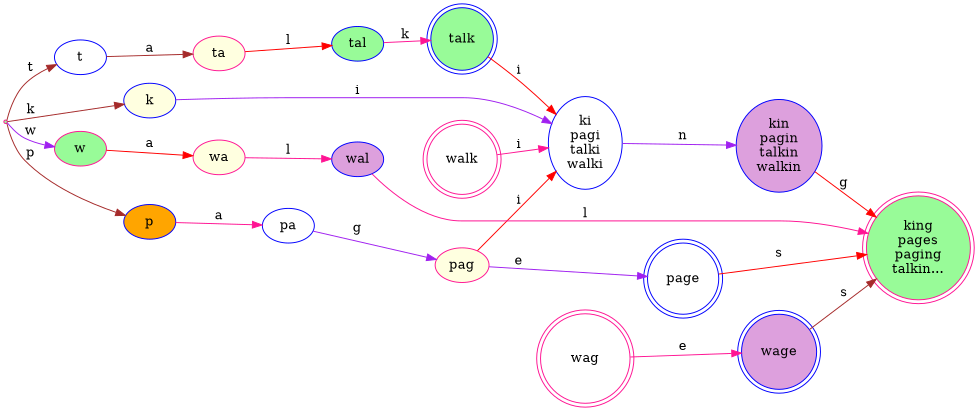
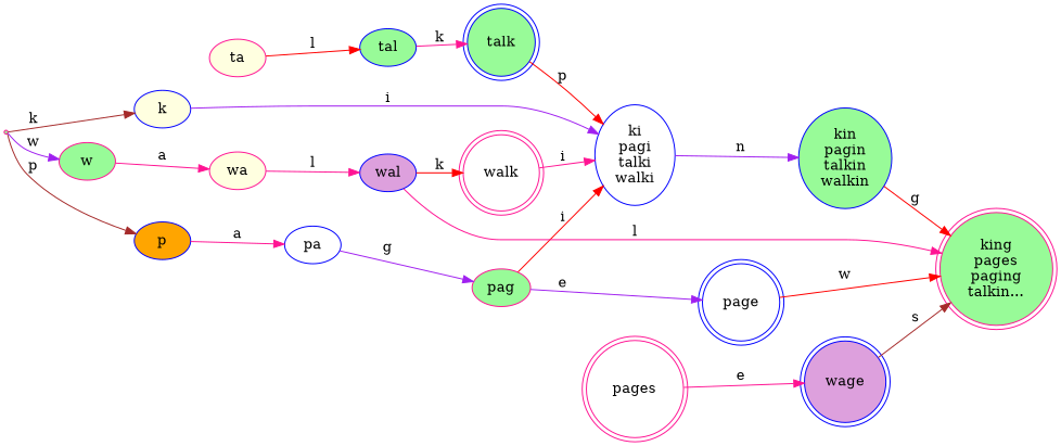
  digraph {
    rankdir=LR
    node [color=blue fillcolor=white shape=ellipse style=filled]
    edge [color=red]
    10258 [color=deeppink fillcolor=palegreen shape=point]
    n2 [fillcolor=lightyellow label=k]
    n3 [fillcolor=orange label=p]
-   n4 [label=t]
    n5 [color=deeppink fillcolor=palegreen label=w]
    n6 [label="ki\npagi\ntalki\nwalki"]
    n7 [label=pa]
    n8 [color=deeppink fillcolor=lightyellow label=ta]
    n9 [color=deeppink fillcolor=lightyellow label=wa]
-   n10 [fillcolor=plum label="kin\npagin\ntalkin\nwalkin"]
+   n10 [fillcolor=palegreen label="kin\npagin\ntalkin\nwalkin"]
    n11 [color=deeppink fillcolor=palegreen label="king\npages\npaging\ntalkin..." shape=doublecircle]
-   n12 [color=deeppink fillcolor=lightyellow label=pag]
+   n12 [color=deeppink fillcolor=palegreen label=pag]
    n13 [label=page shape=doublecircle]
    n14 [fillcolor=palegreen label=tal]
    n15 [fillcolor=palegreen label=talk shape=doublecircle]
    n16 [fillcolor=plum label=wal]
-   n17 [color=deeppink label=wag shape=doublecircle]
+   n17 [color=deeppink label=pages shape=doublecircle]
    n18 [fillcolor=plum label=wage shape=doublecircle]
    n19 [color=deeppink label=walk shape=doublecircle]
    10258 -> n2 [color=brown label=k]
    10258 -> n3 [color=brown label=p]
-   10258 -> n4 [color=brown label=t]
    10258 -> n5 [color=purple label=w]
    n2 -> n6 [color=purple label=i]
    n3 -> n7 [color=deeppink label=a]
-   n4 -> n8 [color=brown label=a]
-   n5 -> n9 [label=a]
+   n5 -> n9 [color=deeppink label=a]
    n6 -> n10 [color=purple label=n]
    n7 -> n12 [color=purple label=g]
    n8 -> n14 [label=l]
    n9 -> n16 [color=deeppink label=l]
    n10 -> n11 [label=g]
    n12 -> n6 [label=i]
    n12 -> n13 [color=purple label=e]
-   n13 -> n11 [label=s]
+   n13 -> n11 [label=w]
    n14 -> n15 [color=deeppink label=k]
-   n15 -> n6 [label=i]
+   n15 -> n6 [label=p]
    n16 -> n11 [color=deeppink label=l]
+   n16 -> n19 [label=k]
    n17 -> n18 [color=deeppink label=e]
    n18 -> n11 [color=brown label=s]
    n19 -> n6 [color=deeppink label=i]
  }
